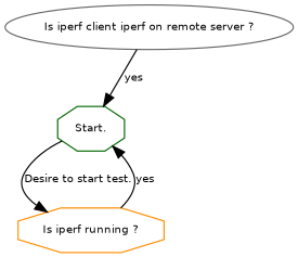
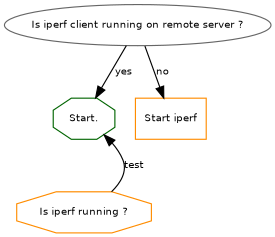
  digraph {
    bgcolor=white
    fontname=Helvetica
    fontsize=9
    splines=true
    node [color=darkorange fontname=Helvetica fontsize=9 shape=octagon]
    edge [bgcolor=white fontname=Helvetica fontsize=9 splines=true]
    n1 [color=darkgreen label="Start."]
    n2 [label="Is iperf running ?"]
-   n3 [color=gray40 label="Is iperf client iperf on remote server ?" shape=ellipse]
-   n1 -> n2 [label="Desire to start test."]
-   n2 -> n1 [label=yes]
+   n3 [color=gray40 label="Is iperf client running on remote server ?" shape=ellipse]
+   n4 [label="Start iperf" shape=box]
+   n2 -> n1 [label=test]
    n3 -> n1 [label=yes]
+   n3 -> n4 [label=no]
  }
